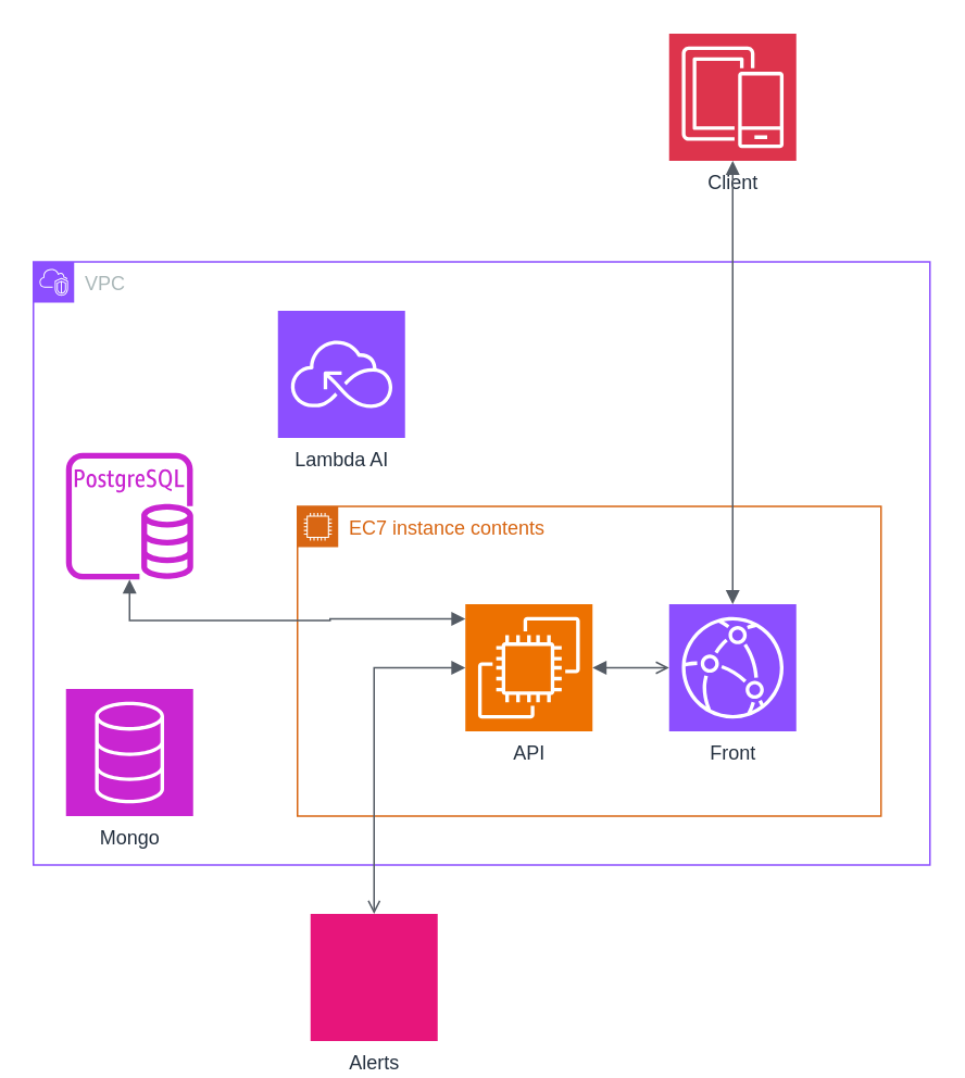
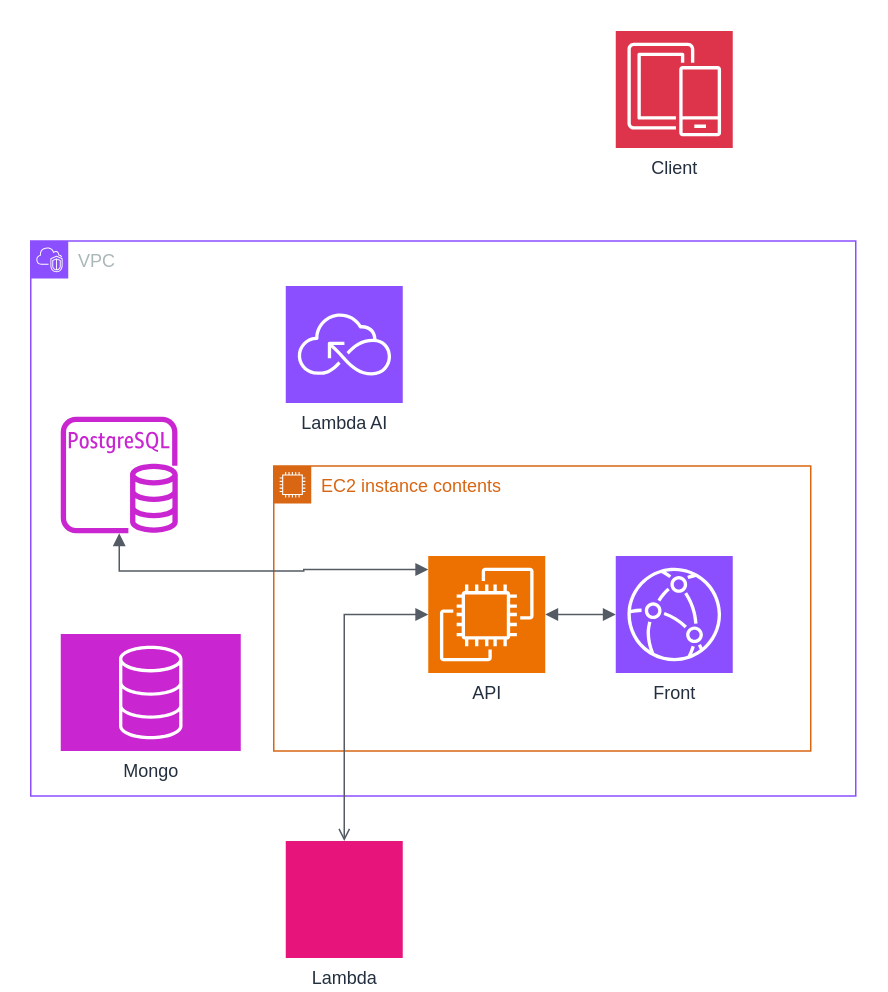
  <mxCell id="0" />
  <mxCell id="1" parent="0" />
  <mxCell id="2" value="VPC" style="points=[[0,0],[0.25,0],[0.5,0],[0.75,0],[1,0],[1,0.25],[1,0.5],[1,0.75],[1,1],[0.75,1],[0.5,1],[0.25,1],[0,1],[0,0.75],[0,0.5],[0,0.25]];outlineConnect=0;gradientColor=none;html=1;whiteSpace=wrap;fontSize=12;fontStyle=0;container=1;pointerEvents=0;collapsible=0;recursiveResize=0;shape=mxgraph.aws4.group;grIcon=mxgraph.aws4.group_vpc2;strokeColor=#8C4FFF;fillColor=none;verticalAlign=top;align=left;spacingLeft=30;fontColor=#AAB7B8;dashed=0;" vertex="1" parent="1"><mxGeometry x="20" y="160" width="550" height="370" as="geometry" /></mxCell>
- <mxCell id="3" value="Mongo" style="sketch=0;points=[[0,0,0],[0.25,0,0],[0.5,0,0],[0.75,0,0],[1,0,0],[0,1,0],[0.25,1,0],[0.5,1,0],[0.75,1,0],[1,1,0],[0,0.25,0],[0,0.5,0],[0,0.75,0],[1,0.25,0],[1,0.5,0],[1,0.75,0]];outlineConnect=0;fontColor=#232F3E;fillColor=#C925D1;strokeColor=#ffffff;dashed=0;verticalLabelPosition=bottom;verticalAlign=top;align=center;html=1;fontSize=12;fontStyle=0;aspect=fixed;shape=mxgraph.aws4.resourceIcon;resIcon=mxgraph.aws4.database;" vertex="1" parent="2"><mxGeometry x="20" y="262" width="78" height="78" as="geometry" /></mxCell>
+ <mxCell id="3" value="Mongo" style="sketch=0;points=[[0,0,0],[0.25,0,0],[0.5,0,0],[0.75,0,0],[1,0,0],[0,1,0],[0.25,1,0],[0.5,1,0],[0.75,1,0],[1,1,0],[0,0.25,0],[0,0.5,0],[0,0.75,0],[1,0.25,0],[1,0.5,0],[1,0.75,0]];outlineConnect=0;fontColor=#232F3E;fillColor=#C925D1;strokeColor=#ffffff;dashed=0;verticalLabelPosition=bottom;verticalAlign=top;align=center;html=1;fontSize=12;fontStyle=0;aspect=fixed;shape=mxgraph.aws4.resourceIcon;resIcon=mxgraph.aws4.database;" vertex="1" parent="2"><mxGeometry x="20" y="262" width="120" height="78" as="geometry" /></mxCell>
  <mxCell id="4" value="" style="sketch=0;outlineConnect=0;fontColor=#232F3E;gradientColor=none;fillColor=#C925D1;strokeColor=none;dashed=0;verticalLabelPosition=bottom;verticalAlign=top;align=center;html=1;fontSize=12;fontStyle=0;aspect=fixed;pointerEvents=1;shape=mxgraph.aws4.rds_postgresql_instance;" vertex="1" parent="2"><mxGeometry x="20" y="117" width="78" height="78" as="geometry" /></mxCell>
- <mxCell id="5" value="Lambda AI" style="sketch=0;points=[[0,0,0],[0.25,0,0],[0.5,0,0],[0.75,0,0],[1,0,0],[0,1,0],[0.25,1,0],[0.5,1,0],[0.75,1,0],[1,1,0],[0,0.25,0],[0,0.5,0],[0,0.75,0],[1,0.25,0],[1,0.5,0],[1,0.75,0]];outlineConnect=0;fontColor=#232F3E;fillColor=#8C4FFF;strokeColor=#ffffff;dashed=0;verticalLabelPosition=bottom;verticalAlign=top;align=center;html=1;fontSize=12;fontStyle=0;aspect=fixed;shape=mxgraph.aws4.resourceIcon;resIcon=mxgraph.aws4.serverless;" vertex="1" parent="2"><mxGeometry x="150" y="30" width="78" height="78" as="geometry" /></mxCell>
- <mxCell id="6" value="EC7 instance contents" style="points=[[0,0],[0.25,0],[0.5,0],[0.75,0],[1,0],[1,0.25],[1,0.5],[1,0.75],[1,1],[0.75,1],[0.5,1],[0.25,1],[0,1],[0,0.75],[0,0.5],[0,0.25]];outlineConnect=0;gradientColor=none;html=1;whiteSpace=wrap;fontSize=12;fontStyle=0;container=1;pointerEvents=0;collapsible=0;recursiveResize=0;shape=mxgraph.aws4.group;grIcon=mxgraph.aws4.group_ec2_instance_contents;strokeColor=#D86613;fillColor=none;verticalAlign=top;align=left;spacingLeft=30;fontColor=#D86613;dashed=0;" vertex="1" parent="2"><mxGeometry x="162" y="150" width="358" height="190" as="geometry" /></mxCell>
+ <mxCell id="5" value="Lambda AI" style="sketch=0;points=[[0,0,0],[0.25,0,0],[0.5,0,0],[0.75,0,0],[1,0,0],[0,1,0],[0.25,1,0],[0.5,1,0],[0.75,1,0],[1,1,0],[0,0.25,0],[0,0.5,0],[0,0.75,0],[1,0.25,0],[1,0.5,0],[1,0.75,0]];outlineConnect=0;fontColor=#232F3E;fillColor=#8C4FFF;strokeColor=#ffffff;dashed=0;verticalLabelPosition=bottom;verticalAlign=top;align=center;html=1;fontSize=12;fontStyle=0;aspect=fixed;shape=mxgraph.aws4.resourceIcon;resIcon=mxgraph.aws4.serverless;" vertex="1" parent="2"><mxGeometry x="170" y="30" width="78" height="78" as="geometry" /></mxCell>
+ <mxCell id="6" value="EC2 instance contents" style="points=[[0,0],[0.25,0],[0.5,0],[0.75,0],[1,0],[1,0.25],[1,0.5],[1,0.75],[1,1],[0.75,1],[0.5,1],[0.25,1],[0,1],[0,0.75],[0,0.5],[0,0.25]];outlineConnect=0;gradientColor=none;html=1;whiteSpace=wrap;fontSize=12;fontStyle=0;container=1;pointerEvents=0;collapsible=0;recursiveResize=0;shape=mxgraph.aws4.group;grIcon=mxgraph.aws4.group_ec2_instance_contents;strokeColor=#D86613;fillColor=none;verticalAlign=top;align=left;spacingLeft=30;fontColor=#D86613;dashed=0;" vertex="1" parent="2"><mxGeometry x="162" y="150" width="358" height="190" as="geometry" /></mxCell>
  <mxCell id="7" value="API" style="sketch=0;points=[[0,0,0],[0.25,0,0],[0.5,0,0],[0.75,0,0],[1,0,0],[0,1,0],[0.25,1,0],[0.5,1,0],[0.75,1,0],[1,1,0],[0,0.25,0],[0,0.5,0],[0,0.75,0],[1,0.25,0],[1,0.5,0],[1,0.75,0]];outlineConnect=0;fontColor=#232F3E;fillColor=#ED7100;strokeColor=#ffffff;dashed=0;verticalLabelPosition=bottom;verticalAlign=top;align=center;html=1;fontSize=12;fontStyle=0;aspect=fixed;shape=mxgraph.aws4.resourceIcon;resIcon=mxgraph.aws4.ec2;" vertex="1" parent="6"><mxGeometry x="103" y="60" width="78" height="78" as="geometry" /></mxCell>
  <mxCell id="8" value="Front" style="sketch=0;points=[[0,0,0],[0.25,0,0],[0.5,0,0],[0.75,0,0],[1,0,0],[0,1,0],[0.25,1,0],[0.5,1,0],[0.75,1,0],[1,1,0],[0,0.25,0],[0,0.5,0],[0,0.75,0],[1,0.25,0],[1,0.5,0],[1,0.75,0]];outlineConnect=0;fontColor=#232F3E;fillColor=#8C4FFF;strokeColor=#ffffff;dashed=0;verticalLabelPosition=bottom;verticalAlign=top;align=center;html=1;fontSize=12;fontStyle=0;aspect=fixed;shape=mxgraph.aws4.resourceIcon;resIcon=mxgraph.aws4.cloudfront;" vertex="1" parent="6"><mxGeometry x="228" y="60" width="78" height="78" as="geometry" /></mxCell>
- <mxCell id="9" value="" style="edgeStyle=orthogonalEdgeStyle;html=1;endArrow=open;elbow=vertical;startArrow=block;startFill=1;endFill=1;strokeColor=#545B64;rounded=0;" edge="1" parent="6" source="7" target="8"><mxGeometry width="100" relative="1" as="geometry"><mxPoint x="108" y="-40" as="sourcePoint" /><mxPoint x="208" y="-40" as="targetPoint" /></mxGeometry></mxCell>
+ <mxCell id="9" value="" style="edgeStyle=orthogonalEdgeStyle;html=1;endArrow=block;elbow=vertical;startArrow=block;startFill=1;endFill=1;strokeColor=#545B64;rounded=0;" edge="1" parent="6" source="7" target="8"><mxGeometry width="100" relative="1" as="geometry"><mxPoint x="108" y="-40" as="sourcePoint" /><mxPoint x="208" y="-40" as="targetPoint" /></mxGeometry></mxCell>
  <mxCell id="10" value="" style="edgeStyle=orthogonalEdgeStyle;html=1;endArrow=block;elbow=vertical;startArrow=block;startFill=1;endFill=1;strokeColor=#545B64;rounded=0;" edge="1" parent="2" source="4" target="7"><mxGeometry width="100" relative="1" as="geometry"><mxPoint x="353" y="229" as="sourcePoint" /><mxPoint x="300" y="230" as="targetPoint" /><Array as="points"><mxPoint x="59" y="220" /><mxPoint x="182" y="220" /><mxPoint x="182" y="219" /></Array></mxGeometry></mxCell>
  <mxCell id="11" value="Client" style="sketch=0;points=[[0,0,0],[0.25,0,0],[0.5,0,0],[0.75,0,0],[1,0,0],[0,1,0],[0.25,1,0],[0.5,1,0],[0.75,1,0],[1,1,0],[0,0.25,0],[0,0.5,0],[0,0.75,0],[1,0.25,0],[1,0.5,0],[1,0.75,0]];outlineConnect=0;fontColor=#232F3E;fillColor=#DD344C;strokeColor=#ffffff;dashed=0;verticalLabelPosition=bottom;verticalAlign=top;align=center;html=1;fontSize=12;fontStyle=0;aspect=fixed;shape=mxgraph.aws4.resourceIcon;resIcon=mxgraph.aws4.mobile;" vertex="1" parent="1"><mxGeometry x="410" y="20" width="78" height="78" as="geometry" /></mxCell>
- <mxCell id="12" value="Alerts" style="sketch=0;points=[[0,0,0],[0.25,0,0],[0.5,0,0],[0.75,0,0],[1,0,0],[0,1,0],[0.25,1,0],[0.5,1,0],[0.75,1,0],[1,1,0],[0,0.25,0],[0,0.5,0],[0,0.75,0],[1,0.25,0],[1,0.5,0],[1,0.75,0]];points=[[0,0,0],[0.25,0,0],[0.5,0,0],[0.75,0,0],[1,0,0],[0,1,0],[0.25,1,0],[0.5,1,0],[0.75,1,0],[1,1,0],[0,0.25,0],[0,0.5,0],[0,0.75,0],[1,0.25,0],[1,0.5,0],[1,0.75,0]];outlineConnect=0;fontColor=#232F3E;fillColor=#E7157B;strokeColor=#ffffff;dashed=0;verticalLabelPosition=bottom;verticalAlign=top;align=center;html=1;fontSize=12;fontStyle=0;aspect=fixed;shape=mxgraph.aws4.resourceIcon;resIcon=mxgraph.aws4.user_notifications;" vertex="1" parent="1"><mxGeometry x="190" y="560" width="78" height="78" as="geometry" /></mxCell>
- <mxCell id="13" value="" style="edgeStyle=orthogonalEdgeStyle;html=1;endArrow=block;elbow=vertical;startArrow=block;startFill=1;endFill=1;strokeColor=#545B64;rounded=0;" edge="1" parent="1" source="11" target="8"><mxGeometry width="100" relative="1" as="geometry"><mxPoint x="573" y="369" as="sourcePoint" /><mxPoint x="620" y="369" as="targetPoint" /></mxGeometry></mxCell>
+ <mxCell id="12" value="Lambda" style="sketch=0;points=[[0,0,0],[0.25,0,0],[0.5,0,0],[0.75,0,0],[1,0,0],[0,1,0],[0.25,1,0],[0.5,1,0],[0.75,1,0],[1,1,0],[0,0.25,0],[0,0.5,0],[0,0.75,0],[1,0.25,0],[1,0.5,0],[1,0.75,0]];points=[[0,0,0],[0.25,0,0],[0.5,0,0],[0.75,0,0],[1,0,0],[0,1,0],[0.25,1,0],[0.5,1,0],[0.75,1,0],[1,1,0],[0,0.25,0],[0,0.5,0],[0,0.75,0],[1,0.25,0],[1,0.5,0],[1,0.75,0]];outlineConnect=0;fontColor=#232F3E;fillColor=#E7157B;strokeColor=#ffffff;dashed=0;verticalLabelPosition=bottom;verticalAlign=top;align=center;html=1;fontSize=12;fontStyle=0;aspect=fixed;shape=mxgraph.aws4.resourceIcon;resIcon=mxgraph.aws4.user_notifications;" vertex="1" parent="1"><mxGeometry x="190" y="560" width="78" height="78" as="geometry" /></mxCell>
  <mxCell id="14" value="" style="edgeStyle=orthogonalEdgeStyle;html=1;endArrow=open;elbow=vertical;startArrow=block;startFill=1;endFill=1;strokeColor=#545B64;rounded=0;" edge="1" parent="1" source="7" target="12"><mxGeometry width="100" relative="1" as="geometry"><mxPoint x="478" y="219" as="sourcePoint" /><mxPoint x="540" y="360" as="targetPoint" /><Array as="points" /></mxGeometry></mxCell>
